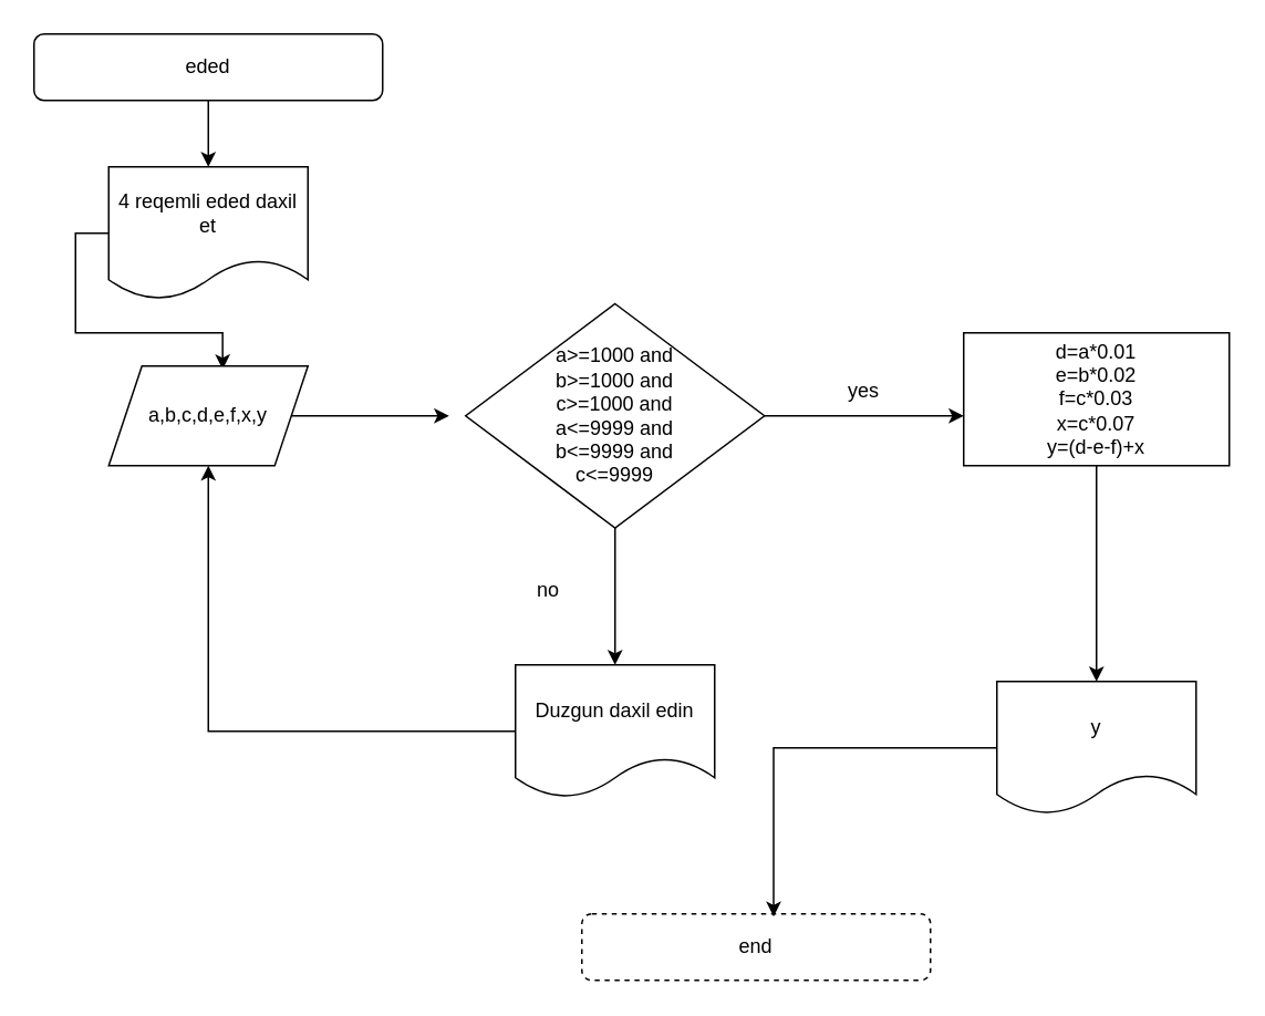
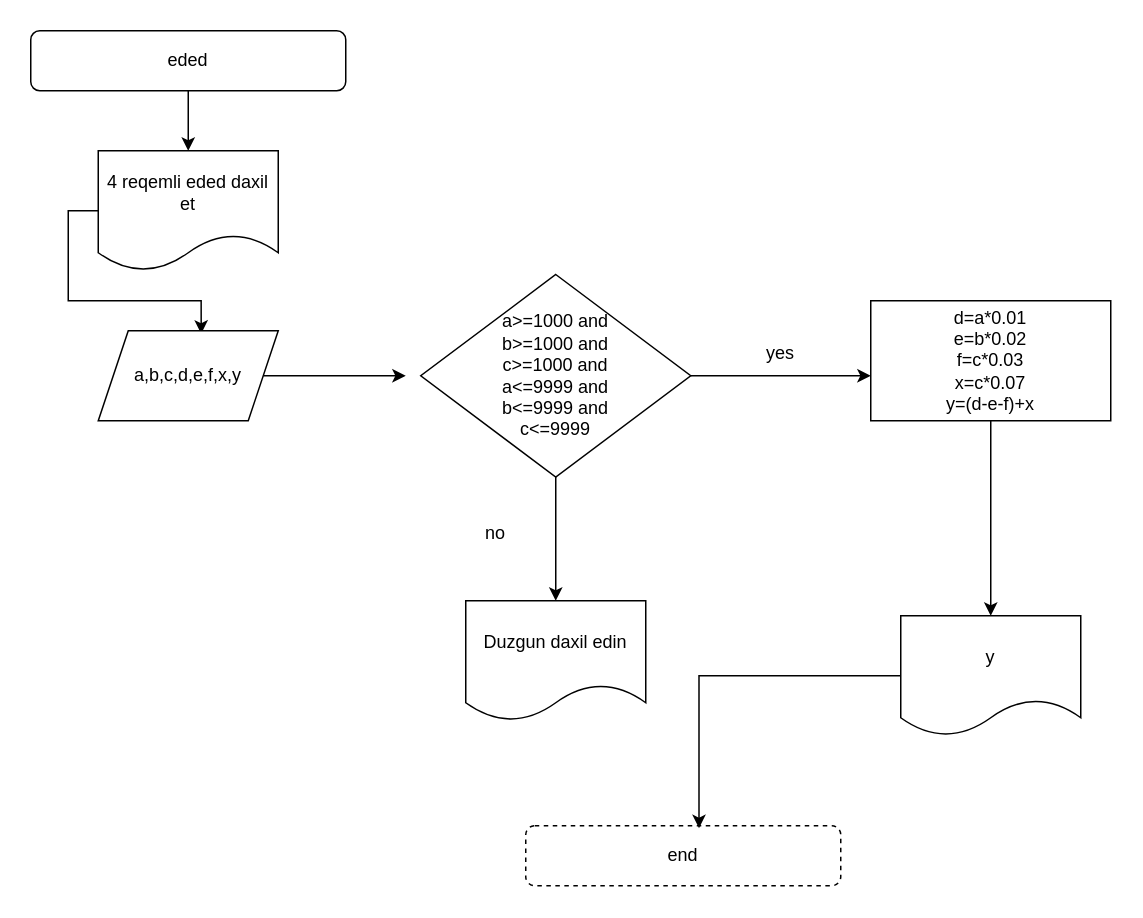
  <mxCell id="0" />
  <mxCell id="1" parent="0" />
  <mxCell id="2" style="edgeStyle=orthogonalEdgeStyle;rounded=0;orthogonalLoop=1;jettySize=auto;html=1;exitX=0.5;exitY=1;exitDx=0;exitDy=0;entryX=0.5;entryY=0;entryDx=0;entryDy=0;" edge="1" parent="1" source="3" target="6"><mxGeometry relative="1" as="geometry" /></mxCell>
  <mxCell id="3" value="eded" style="rounded=1;whiteSpace=wrap;html=1;" vertex="1" parent="1"><mxGeometry x="20" width="210" height="40" as="geometry" y="20" /></mxCell>
  <mxCell id="4" value="end" style="rounded=1;whiteSpace=wrap;html=1;dashed=1;" vertex="1" parent="1"><mxGeometry x="350" y="550" width="210" height="40" as="geometry" /></mxCell>
  <mxCell id="5" style="edgeStyle=orthogonalEdgeStyle;rounded=0;orthogonalLoop=1;jettySize=auto;html=1;exitX=0;exitY=0.5;exitDx=0;exitDy=0;entryX=0.572;entryY=0.033;entryDx=0;entryDy=0;entryPerimeter=0;" edge="1" parent="1" source="6" target="8"><mxGeometry relative="1" as="geometry" /></mxCell>
  <mxCell id="6" value="4 reqemli eded daxil et" style="shape=document;whiteSpace=wrap;html=1;boundedLbl=1;" vertex="1" parent="1"><mxGeometry x="65" y="100" width="120" height="80" as="geometry" /></mxCell>
  <mxCell id="7" style="edgeStyle=orthogonalEdgeStyle;rounded=0;orthogonalLoop=1;jettySize=auto;html=1;exitX=1;exitY=0.5;exitDx=0;exitDy=0;" edge="1" parent="1" source="8"><mxGeometry relative="1" as="geometry"><mxPoint x="270" y="250" as="targetPoint" /></mxGeometry></mxCell>
  <mxCell id="8" value="a,b,c,d,e,f,x,y" style="shape=parallelogram;perimeter=parallelogramPerimeter;whiteSpace=wrap;html=1;fixedSize=1;" vertex="1" parent="1"><mxGeometry x="65" y="220" width="120" height="60" as="geometry" /></mxCell>
  <mxCell id="9" style="edgeStyle=orthogonalEdgeStyle;rounded=0;orthogonalLoop=1;jettySize=auto;html=1;exitX=0.5;exitY=1;exitDx=0;exitDy=0;" edge="1" parent="1" source="11"><mxGeometry relative="1" as="geometry"><mxPoint x="370" y="400" as="targetPoint" /></mxGeometry></mxCell>
  <mxCell id="10" style="edgeStyle=orthogonalEdgeStyle;rounded=0;orthogonalLoop=1;jettySize=auto;html=1;exitX=1;exitY=0.5;exitDx=0;exitDy=0;" edge="1" parent="1" source="11"><mxGeometry relative="1" as="geometry"><mxPoint x="580" y="250" as="targetPoint" /></mxGeometry></mxCell>
  <mxCell id="11" value="a&amp;gt;=1000 and&lt;br&gt;b&amp;gt;=1000 and&lt;br&gt;c&amp;gt;=1000 and&lt;br&gt;a&amp;lt;=9999 and&lt;br&gt;b&amp;lt;=9999 and&lt;br&gt;c&amp;lt;=9999" style="rhombus;whiteSpace=wrap;html=1;" vertex="1" parent="1"><mxGeometry x="280" y="182.5" width="180" height="135" as="geometry" /></mxCell>
  <mxCell id="12" value="no" style="text;html=1;strokeColor=none;fillColor=none;align=center;verticalAlign=middle;whiteSpace=wrap;rounded=0;" vertex="1" parent="1"><mxGeometry x="300" y="340" width="60" height="30" as="geometry" /></mxCell>
- <mxCell id="13" style="edgeStyle=orthogonalEdgeStyle;rounded=0;orthogonalLoop=1;jettySize=auto;html=1;exitX=0;exitY=0.5;exitDx=0;exitDy=0;entryX=0.5;entryY=1;entryDx=0;entryDy=0;" edge="1" parent="1" source="14" target="8"><mxGeometry relative="1" as="geometry" /></mxCell>
  <mxCell id="14" value="Duzgun daxil edin" style="shape=document;whiteSpace=wrap;html=1;boundedLbl=1;" vertex="1" parent="1"><mxGeometry x="310" y="400" width="120" height="80" as="geometry" /></mxCell>
  <mxCell id="15" value="yes" style="text;html=1;strokeColor=none;fillColor=none;align=center;verticalAlign=middle;whiteSpace=wrap;rounded=0;" vertex="1" parent="1"><mxGeometry x="490" y="220" width="60" height="30" as="geometry" /></mxCell>
  <mxCell id="16" style="edgeStyle=orthogonalEdgeStyle;rounded=0;orthogonalLoop=1;jettySize=auto;html=1;exitX=0.5;exitY=1;exitDx=0;exitDy=0;" edge="1" parent="1" source="17"><mxGeometry relative="1" as="geometry"><mxPoint x="660" y="410" as="targetPoint" /></mxGeometry></mxCell>
  <mxCell id="17" value="d=a*0.01&lt;br&gt;e=b*0.02&lt;br&gt;f=c*0.03&lt;br&gt;x=c*0.07&lt;br&gt;y=(d-e-f)+x" style="rounded=0;whiteSpace=wrap;html=1;" vertex="1" parent="1"><mxGeometry x="580" y="200" width="160" height="80" as="geometry" /></mxCell>
  <mxCell id="18" style="edgeStyle=orthogonalEdgeStyle;rounded=0;orthogonalLoop=1;jettySize=auto;html=1;exitX=0;exitY=0.5;exitDx=0;exitDy=0;entryX=0.55;entryY=0.04;entryDx=0;entryDy=0;entryPerimeter=0;" edge="1" parent="1" source="19" target="4"><mxGeometry relative="1" as="geometry" /></mxCell>
  <mxCell id="19" value="y" style="shape=document;whiteSpace=wrap;html=1;boundedLbl=1;" vertex="1" parent="1"><mxGeometry x="600" y="410" width="120" height="80" as="geometry" /></mxCell>
